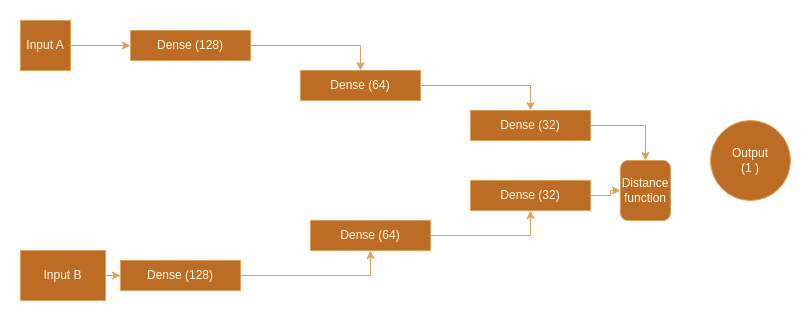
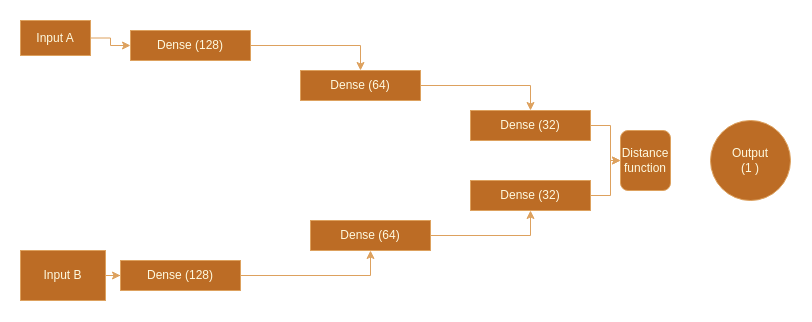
  <mxCell id="0" />
  <mxCell id="1" parent="0" />
  <mxCell id="2" value="" style="edgeStyle=orthogonalEdgeStyle;rounded=0;orthogonalLoop=1;jettySize=auto;html=1;labelBackgroundColor=none;strokeColor=#DDA15E;fontColor=default;" edge="1" parent="1" source="3" target="7"><mxGeometry relative="1" as="geometry" /></mxCell>
- <mxCell id="3" value="Input A" style="whiteSpace=wrap;html=1;aspect=fixed;labelBackgroundColor=none;fillColor=#BC6C25;strokeColor=#DDA15E;fontColor=#FEFAE0;" vertex="1" parent="1"><mxGeometry x="20" y="20" width="50" height="50" as="geometry" /></mxCell>
+ <mxCell id="3" value="Input A" style="whiteSpace=wrap;html=1;aspect=fixed;labelBackgroundColor=none;fillColor=#BC6C25;strokeColor=#DDA15E;fontColor=#FEFAE0;" vertex="1" parent="1"><mxGeometry x="20" y="20" width="70" height="35" as="geometry" /></mxCell>
  <mxCell id="4" value="" style="edgeStyle=orthogonalEdgeStyle;rounded=0;orthogonalLoop=1;jettySize=auto;html=1;labelBackgroundColor=none;strokeColor=#DDA15E;fontColor=default;" edge="1" parent="1" source="5" target="9"><mxGeometry relative="1" as="geometry" /></mxCell>
  <mxCell id="5" value="Input B" style="whiteSpace=wrap;html=1;aspect=fixed;labelBackgroundColor=none;fillColor=#BC6C25;strokeColor=#DDA15E;fontColor=#FEFAE0;" vertex="1" parent="1"><mxGeometry x="20" y="250" width="85" height="50" as="geometry" /></mxCell>
  <mxCell id="6" value="" style="edgeStyle=orthogonalEdgeStyle;rounded=0;orthogonalLoop=1;jettySize=auto;html=1;labelBackgroundColor=none;strokeColor=#DDA15E;fontColor=default;" edge="1" parent="1" source="7" target="11"><mxGeometry relative="1" as="geometry" /></mxCell>
  <mxCell id="7" value="Dense (128)" style="rounded=0;whiteSpace=wrap;html=1;labelBackgroundColor=none;fillColor=#BC6C25;strokeColor=#DDA15E;fontColor=#FEFAE0;" vertex="1" parent="1"><mxGeometry x="130" y="30" width="120" height="30" as="geometry" /></mxCell>
  <mxCell id="8" value="" style="edgeStyle=orthogonalEdgeStyle;rounded=0;orthogonalLoop=1;jettySize=auto;html=1;labelBackgroundColor=none;strokeColor=#DDA15E;fontColor=default;" edge="1" parent="1" source="9" target="13"><mxGeometry relative="1" as="geometry" /></mxCell>
  <mxCell id="9" value="Dense (128)" style="rounded=0;whiteSpace=wrap;html=1;labelBackgroundColor=none;fillColor=#BC6C25;strokeColor=#DDA15E;fontColor=#FEFAE0;" vertex="1" parent="1"><mxGeometry x="120" y="260" width="120" height="30" as="geometry" /></mxCell>
  <mxCell id="10" value="" style="edgeStyle=orthogonalEdgeStyle;rounded=0;orthogonalLoop=1;jettySize=auto;html=1;labelBackgroundColor=none;strokeColor=#DDA15E;fontColor=default;" edge="1" parent="1" source="11" target="15"><mxGeometry relative="1" as="geometry" /></mxCell>
  <mxCell id="11" value="Dense (64)" style="rounded=0;whiteSpace=wrap;html=1;labelBackgroundColor=none;fillColor=#BC6C25;strokeColor=#DDA15E;fontColor=#FEFAE0;" vertex="1" parent="1"><mxGeometry x="300" y="70" width="120" height="30" as="geometry" /></mxCell>
  <mxCell id="12" value="" style="edgeStyle=orthogonalEdgeStyle;rounded=0;orthogonalLoop=1;jettySize=auto;html=1;labelBackgroundColor=none;strokeColor=#DDA15E;fontColor=default;" edge="1" parent="1" source="13" target="17"><mxGeometry relative="1" as="geometry" /></mxCell>
  <mxCell id="13" value="Dense (64)" style="rounded=0;whiteSpace=wrap;html=1;labelBackgroundColor=none;fillColor=#BC6C25;strokeColor=#DDA15E;fontColor=#FEFAE0;" vertex="1" parent="1"><mxGeometry x="310" y="220" width="120" height="30" as="geometry" /></mxCell>
  <mxCell id="14" value="" style="edgeStyle=orthogonalEdgeStyle;rounded=0;orthogonalLoop=1;jettySize=auto;html=1;labelBackgroundColor=none;strokeColor=#DDA15E;fontColor=default;" edge="1" parent="1" source="15" target="18"><mxGeometry relative="1" as="geometry" /></mxCell>
  <mxCell id="15" value="Dense (32)" style="rounded=0;whiteSpace=wrap;html=1;labelBackgroundColor=none;fillColor=#BC6C25;strokeColor=#DDA15E;fontColor=#FEFAE0;" vertex="1" parent="1"><mxGeometry x="470" y="110" width="120" height="30" as="geometry" /></mxCell>
  <mxCell id="16" value="" style="edgeStyle=orthogonalEdgeStyle;rounded=0;orthogonalLoop=1;jettySize=auto;html=1;labelBackgroundColor=none;strokeColor=#DDA15E;fontColor=default;" edge="1" parent="1" source="17" target="18"><mxGeometry relative="1" as="geometry" /></mxCell>
  <mxCell id="17" value="Dense (32)" style="rounded=0;whiteSpace=wrap;html=1;labelBackgroundColor=none;fillColor=#BC6C25;strokeColor=#DDA15E;fontColor=#FEFAE0;" vertex="1" parent="1"><mxGeometry x="470" y="180" width="120" height="30" as="geometry" /></mxCell>
- <mxCell id="18" value="Distance function" style="rounded=1;whiteSpace=wrap;html=1;labelBackgroundColor=none;fillColor=#BC6C25;strokeColor=#DDA15E;fontColor=#FEFAE0;" vertex="1" parent="1"><mxGeometry x="620" y="160" width="50" height="60" as="geometry" /></mxCell>
+ <mxCell id="18" value="Distance function" style="rounded=1;whiteSpace=wrap;html=1;labelBackgroundColor=none;fillColor=#BC6C25;strokeColor=#DDA15E;fontColor=#FEFAE0;" vertex="1" parent="1"><mxGeometry x="620" y="130" width="50" height="60" as="geometry" /></mxCell>
  <mxCell id="19" value="Output&lt;br&gt;(1 )" style="ellipse;whiteSpace=wrap;html=1;aspect=fixed;labelBackgroundColor=none;fillColor=#BC6C25;strokeColor=#DDA15E;fontColor=#FEFAE0;" vertex="1" parent="1"><mxGeometry x="710" y="120" width="80" height="80" as="geometry" /></mxCell>
